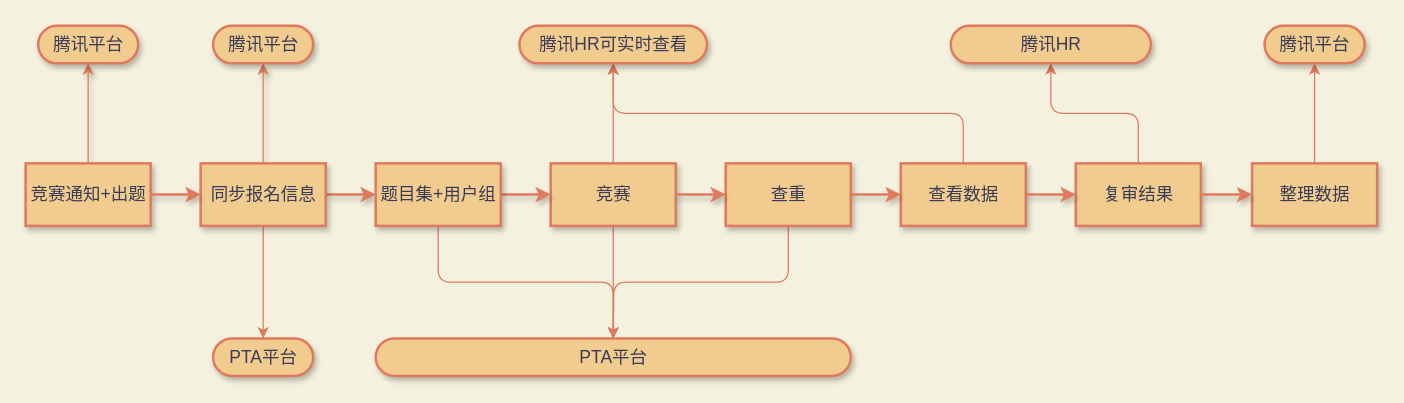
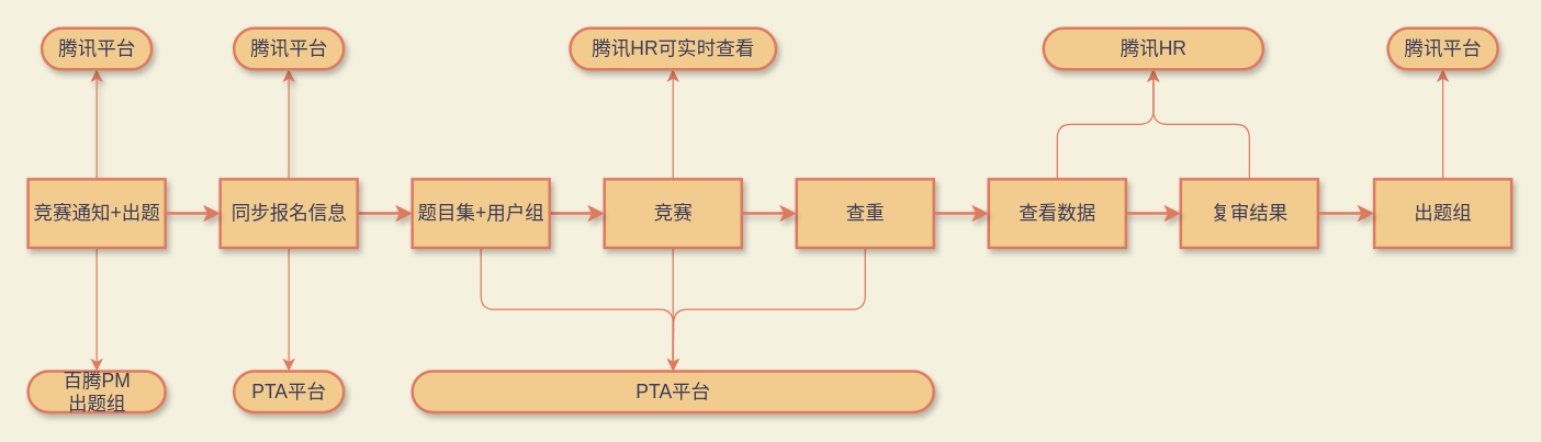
  <mxCell id="0" />
  <mxCell id="1" parent="0" />
  <mxCell id="2" style="edgeStyle=orthogonalEdgeStyle;curved=0;rounded=1;sketch=0;orthogonalLoop=1;jettySize=auto;html=1;exitX=0.5;exitY=0;exitDx=0;exitDy=0;shadow=1;fontFamily=Helvetica;fontSize=14;fontColor=#393C56;strokeColor=#E07A5F;strokeWidth=1;fillColor=#F2CC8F;labelBackgroundColor=#F4F1DE;" edge="1" parent="1" source="4" target="28"><mxGeometry relative="1" as="geometry" /></mxCell>
+ <mxCell id="3" style="edgeStyle=orthogonalEdgeStyle;curved=0;rounded=1;sketch=0;orthogonalLoop=1;jettySize=auto;html=1;exitX=0.5;exitY=1;exitDx=0;exitDy=0;entryX=0.5;entryY=0.5;entryDx=0;entryDy=-15;entryPerimeter=0;fontColor=#393C56;strokeColor=#E07A5F;strokeWidth=1;fillColor=#F2CC8F;" edge="1" parent="1" source="4" target="30"><mxGeometry relative="1" as="geometry" /></mxCell>
  <mxCell id="4" value="&lt;font style=&quot;vertical-align: inherit; font-size: 14px;&quot;&gt;&lt;font style=&quot;vertical-align: inherit; font-size: 14px;&quot;&gt;竞赛通知+出题&lt;/font&gt;&lt;/font&gt;" style="html=1;dashed=0;whitespace=wrap;fillColor=#F2CC8F;strokeColor=#E07A5F;strokeWidth=2;shadow=1;fontFamily=Helvetica;fontStyle=0;fontSize=14;fontColor=#393C56;" vertex="1" parent="1"><mxGeometry x="20" y="130" width="100" height="50" as="geometry" /></mxCell>
  <mxCell id="5" style="edgeStyle=orthogonalEdgeStyle;curved=0;rounded=1;sketch=0;orthogonalLoop=1;jettySize=auto;html=1;exitX=1;exitY=0.5;exitDx=0;exitDy=0;entryX=0;entryY=0.5;entryDx=0;entryDy=0;fontColor=#393C56;strokeColor=#E07A5F;fillColor=#F2CC8F;strokeWidth=2;shadow=1;fontFamily=Helvetica;fontStyle=0;fontSize=14;labelBackgroundColor=#F4F1DE;" edge="1" parent="1" source="8" target="15"><mxGeometry relative="1" as="geometry" /></mxCell>
  <mxCell id="6" style="edgeStyle=orthogonalEdgeStyle;curved=0;rounded=1;sketch=0;orthogonalLoop=1;jettySize=auto;html=1;exitX=0.5;exitY=0;exitDx=0;exitDy=0;entryX=0.5;entryY=0.5;entryDx=0;entryDy=15;entryPerimeter=0;shadow=1;fontFamily=Helvetica;fontSize=14;fontColor=#393C56;strokeColor=#E07A5F;strokeWidth=1;fillColor=#F2CC8F;labelBackgroundColor=#F4F1DE;" edge="1" parent="1" source="8" target="29"><mxGeometry relative="1" as="geometry" /></mxCell>
  <mxCell id="7" style="edgeStyle=orthogonalEdgeStyle;curved=0;rounded=1;sketch=0;orthogonalLoop=1;jettySize=auto;html=1;exitX=0.5;exitY=1;exitDx=0;exitDy=0;fontColor=#393C56;strokeColor=#E07A5F;strokeWidth=1;fillColor=#F2CC8F;" edge="1" parent="1" source="8" target="31"><mxGeometry relative="1" as="geometry" /></mxCell>
  <mxCell id="8" value="&lt;font style=&quot;vertical-align: inherit; font-size: 14px;&quot;&gt;&lt;font style=&quot;vertical-align: inherit; font-size: 14px;&quot;&gt;&lt;font style=&quot;vertical-align: inherit; font-size: 14px;&quot;&gt;&lt;font style=&quot;vertical-align: inherit; font-size: 14px;&quot;&gt;同步报名信息&lt;/font&gt;&lt;/font&gt;&lt;/font&gt;&lt;/font&gt;" style="html=1;dashed=0;whitespace=wrap;fillColor=#F2CC8F;strokeColor=#E07A5F;strokeWidth=2;shadow=1;fontFamily=Helvetica;fontStyle=0;fontSize=14;fontColor=#393C56;" vertex="1" parent="1"><mxGeometry x="160" y="130" width="100" height="50" as="geometry" /></mxCell>
  <mxCell id="9" style="edgeStyle=orthogonalEdgeStyle;rounded=0;orthogonalLoop=1;jettySize=auto;html=1;exitX=1;exitY=0.5;exitDx=0;exitDy=0;entryX=0;entryY=0.5;entryDx=0;entryDy=0;strokeColor=#E07A5F;fontColor=#393C56;fillColor=#F2CC8F;strokeWidth=2;shadow=1;fontFamily=Helvetica;fontStyle=0;fontSize=14;labelBackgroundColor=#F4F1DE;" edge="1" parent="1" source="4" target="8"><mxGeometry x="250" y="190" as="geometry" /></mxCell>
  <mxCell id="10" style="edgeStyle=orthogonalEdgeStyle;curved=0;rounded=1;sketch=0;orthogonalLoop=1;jettySize=auto;html=1;exitX=0.5;exitY=0;exitDx=0;exitDy=0;entryX=0.5;entryY=0.5;entryDx=0;entryDy=15;entryPerimeter=0;fontColor=#393C56;strokeColor=#E07A5F;fillColor=#F2CC8F;" edge="1" parent="1" source="12" target="33"><mxGeometry relative="1" as="geometry" /></mxCell>
  <mxCell id="11" style="edgeStyle=orthogonalEdgeStyle;curved=0;rounded=1;sketch=0;orthogonalLoop=1;jettySize=auto;html=1;exitX=0.5;exitY=1;exitDx=0;exitDy=0;fontColor=#393C56;strokeColor=#E07A5F;strokeWidth=1;fillColor=#F2CC8F;" edge="1" parent="1" source="12"><mxGeometry relative="1" as="geometry"><mxPoint x="490" y="280" as="targetPoint" /></mxGeometry></mxCell>
  <mxCell id="12" value="&lt;font style=&quot;vertical-align: inherit; font-size: 14px;&quot;&gt;&lt;font style=&quot;vertical-align: inherit; font-size: 14px;&quot;&gt;&lt;font style=&quot;vertical-align: inherit; font-size: 14px;&quot;&gt;&lt;font style=&quot;vertical-align: inherit; font-size: 14px;&quot;&gt;竞赛&lt;/font&gt;&lt;/font&gt;&lt;/font&gt;&lt;/font&gt;" style="html=1;dashed=0;whitespace=wrap;fillColor=#F2CC8F;strokeColor=#E07A5F;strokeWidth=2;shadow=1;fontFamily=Helvetica;fontStyle=0;fontSize=14;fontColor=#393C56;" vertex="1" parent="1"><mxGeometry x="440" y="130" width="100" height="50" as="geometry" /></mxCell>
  <mxCell id="13" style="edgeStyle=orthogonalEdgeStyle;rounded=0;orthogonalLoop=1;jettySize=auto;html=1;exitX=1;exitY=0.5;exitDx=0;exitDy=0;entryX=0;entryY=0.5;entryDx=0;entryDy=0;strokeColor=#E07A5F;fontColor=#393C56;fillColor=#F2CC8F;strokeWidth=2;shadow=1;fontFamily=Helvetica;fontStyle=0;fontSize=14;labelBackgroundColor=#F4F1DE;" edge="1" parent="1" source="15" target="12"><mxGeometry x="250" y="190" as="geometry" /></mxCell>
  <mxCell id="14" style="edgeStyle=orthogonalEdgeStyle;curved=0;rounded=1;sketch=0;orthogonalLoop=1;jettySize=auto;html=1;exitX=0.5;exitY=1;exitDx=0;exitDy=0;fontColor=#393C56;strokeColor=#E07A5F;strokeWidth=1;fillColor=#F2CC8F;" edge="1" parent="1" source="15" target="32"><mxGeometry relative="1" as="geometry" /></mxCell>
  <mxCell id="15" value="&lt;font style=&quot;vertical-align: inherit; font-size: 14px;&quot;&gt;&lt;font style=&quot;vertical-align: inherit; font-size: 14px;&quot;&gt;&lt;font style=&quot;vertical-align: inherit; font-size: 14px;&quot;&gt;&lt;font style=&quot;vertical-align: inherit; font-size: 14px;&quot;&gt;题目集+用户组&lt;/font&gt;&lt;/font&gt;&lt;/font&gt;&lt;/font&gt;" style="html=1;dashed=0;whitespace=wrap;fillColor=#F2CC8F;strokeColor=#E07A5F;strokeWidth=2;shadow=1;fontFamily=Helvetica;fontStyle=0;fontSize=14;fontColor=#393C56;" vertex="1" parent="1"><mxGeometry x="300" y="130" width="100" height="50" as="geometry" /></mxCell>
  <mxCell id="16" style="edgeStyle=orthogonalEdgeStyle;curved=0;rounded=1;sketch=0;orthogonalLoop=1;jettySize=auto;html=1;exitX=0.5;exitY=1;exitDx=0;exitDy=0;fontColor=#393C56;strokeColor=#E07A5F;strokeWidth=1;fillColor=#F2CC8F;" edge="1" parent="1" source="17"><mxGeometry relative="1" as="geometry"><mxPoint x="490" y="270" as="targetPoint" /></mxGeometry></mxCell>
  <mxCell id="17" value="&lt;font style=&quot;vertical-align: inherit; font-size: 14px;&quot;&gt;&lt;font style=&quot;vertical-align: inherit; font-size: 14px;&quot;&gt;&lt;font style=&quot;vertical-align: inherit; font-size: 14px;&quot;&gt;&lt;font style=&quot;vertical-align: inherit; font-size: 14px;&quot;&gt;查重&lt;/font&gt;&lt;/font&gt;&lt;/font&gt;&lt;/font&gt;" style="html=1;dashed=0;whitespace=wrap;fillColor=#F2CC8F;strokeColor=#E07A5F;strokeWidth=2;shadow=1;fontFamily=Helvetica;fontStyle=0;fontSize=14;fontColor=#393C56;" vertex="1" parent="1"><mxGeometry x="580" y="130" width="100" height="50" as="geometry" /></mxCell>
  <mxCell id="18" style="edgeStyle=orthogonalEdgeStyle;rounded=0;orthogonalLoop=1;jettySize=auto;html=1;exitX=1;exitY=0.5;exitDx=0;exitDy=0;entryX=0;entryY=0.5;entryDx=0;entryDy=0;strokeColor=#E07A5F;fontColor=#393C56;fillColor=#F2CC8F;strokeWidth=2;shadow=1;fontFamily=Helvetica;fontStyle=0;fontSize=14;labelBackgroundColor=#F4F1DE;" edge="1" parent="1" source="12" target="17"><mxGeometry x="250" y="190" as="geometry" /></mxCell>
- <mxCell id="19" style="edgeStyle=orthogonalEdgeStyle;curved=0;rounded=1;sketch=0;orthogonalLoop=1;jettySize=auto;html=1;exitX=0.5;exitY=0;exitDx=0;exitDy=0;fontColor=#393C56;strokeColor=#E07A5F;strokeWidth=1;fillColor=#F2CC8F;" edge="1" parent="1" source="20" target="33"><mxGeometry relative="1" as="geometry" /></mxCell>
+ <mxCell id="19" style="edgeStyle=orthogonalEdgeStyle;curved=0;rounded=1;sketch=0;orthogonalLoop=1;jettySize=auto;html=1;exitX=0.5;exitY=0;exitDx=0;exitDy=0;entryX=0.5;entryY=0.5;entryDx=0;entryDy=15;entryPerimeter=0;fontColor=#393C56;strokeColor=#E07A5F;strokeWidth=1;fillColor=#F2CC8F;" edge="1" parent="1" source="20" target="34"><mxGeometry relative="1" as="geometry" /></mxCell>
  <mxCell id="20" value="&lt;font style=&quot;vertical-align: inherit; font-size: 14px;&quot;&gt;&lt;font style=&quot;vertical-align: inherit; font-size: 14px;&quot;&gt;&lt;font style=&quot;vertical-align: inherit; font-size: 14px;&quot;&gt;&lt;font style=&quot;vertical-align: inherit; font-size: 14px;&quot;&gt;查看数据&lt;/font&gt;&lt;/font&gt;&lt;/font&gt;&lt;/font&gt;" style="html=1;dashed=0;whitespace=wrap;fillColor=#F2CC8F;strokeColor=#E07A5F;strokeWidth=2;shadow=1;fontFamily=Helvetica;fontStyle=0;fontSize=14;fontColor=#393C56;" vertex="1" parent="1"><mxGeometry x="720" y="130" width="100" height="50" as="geometry" /></mxCell>
  <mxCell id="21" style="edgeStyle=orthogonalEdgeStyle;rounded=0;orthogonalLoop=1;jettySize=auto;html=1;exitX=1;exitY=0.5;exitDx=0;exitDy=0;entryX=0;entryY=0.5;entryDx=0;entryDy=0;strokeColor=#E07A5F;fontColor=#393C56;fillColor=#F2CC8F;strokeWidth=2;shadow=1;fontFamily=Helvetica;fontStyle=0;fontSize=14;labelBackgroundColor=#F4F1DE;" edge="1" parent="1" source="17" target="20"><mxGeometry x="250" y="190" as="geometry" /></mxCell>
  <mxCell id="22" style="edgeStyle=orthogonalEdgeStyle;curved=0;rounded=1;sketch=0;orthogonalLoop=1;jettySize=auto;html=1;exitX=0.5;exitY=0;exitDx=0;exitDy=0;entryX=0.5;entryY=0.5;entryDx=0;entryDy=15;entryPerimeter=0;fontColor=#393C56;strokeColor=#E07A5F;strokeWidth=1;fillColor=#F2CC8F;" edge="1" parent="1" source="23" target="34"><mxGeometry relative="1" as="geometry" /></mxCell>
  <mxCell id="23" value="&lt;font style=&quot;vertical-align: inherit; font-size: 14px;&quot;&gt;&lt;font style=&quot;vertical-align: inherit; font-size: 14px;&quot;&gt;&lt;font style=&quot;vertical-align: inherit; font-size: 14px;&quot;&gt;&lt;font style=&quot;vertical-align: inherit; font-size: 14px;&quot;&gt;复审结果&lt;/font&gt;&lt;/font&gt;&lt;/font&gt;&lt;/font&gt;" style="html=1;dashed=0;whitespace=wrap;fillColor=#F2CC8F;strokeColor=#E07A5F;strokeWidth=2;shadow=1;fontFamily=Helvetica;fontStyle=0;fontSize=14;fontColor=#393C56;" vertex="1" parent="1"><mxGeometry x="860" y="130" width="100" height="50" as="geometry" /></mxCell>
  <mxCell id="24" style="edgeStyle=orthogonalEdgeStyle;rounded=0;orthogonalLoop=1;jettySize=auto;html=1;exitX=1;exitY=0.5;exitDx=0;exitDy=0;entryX=0;entryY=0.5;entryDx=0;entryDy=0;strokeColor=#E07A5F;fontColor=#393C56;fillColor=#F2CC8F;strokeWidth=2;shadow=1;fontFamily=Helvetica;fontStyle=0;fontSize=14;labelBackgroundColor=#F4F1DE;" edge="1" parent="1" source="20" target="23"><mxGeometry x="250" y="190" as="geometry" /></mxCell>
  <mxCell id="25" style="edgeStyle=orthogonalEdgeStyle;curved=0;rounded=1;sketch=0;orthogonalLoop=1;jettySize=auto;html=1;exitX=0.5;exitY=0;exitDx=0;exitDy=0;entryX=0.5;entryY=0.5;entryDx=0;entryDy=15;entryPerimeter=0;fontColor=#393C56;strokeColor=#E07A5F;strokeWidth=1;fillColor=#F2CC8F;" edge="1" parent="1" source="26" target="35"><mxGeometry relative="1" as="geometry" /></mxCell>
- <mxCell id="26" value="&lt;font style=&quot;vertical-align: inherit; font-size: 14px;&quot;&gt;&lt;font style=&quot;vertical-align: inherit; font-size: 14px;&quot;&gt;&lt;font style=&quot;vertical-align: inherit; font-size: 14px;&quot;&gt;&lt;font style=&quot;vertical-align: inherit; font-size: 14px;&quot;&gt;整理数据&lt;/font&gt;&lt;/font&gt;&lt;/font&gt;&lt;/font&gt;" style="html=1;dashed=0;whitespace=wrap;fillColor=#F2CC8F;strokeColor=#E07A5F;strokeWidth=2;shadow=1;fontFamily=Helvetica;fontStyle=0;fontSize=14;fontColor=#393C56;" vertex="1" parent="1"><mxGeometry x="1001" y="130" width="100" height="50" as="geometry" /></mxCell>
+ <mxCell id="26" value="&lt;font style=&quot;vertical-align: inherit; font-size: 14px;&quot;&gt;&lt;font style=&quot;vertical-align: inherit; font-size: 14px;&quot;&gt;&lt;font style=&quot;vertical-align: inherit; font-size: 14px;&quot;&gt;&lt;font style=&quot;vertical-align: inherit; font-size: 14px;&quot;&gt;出题组&lt;/font&gt;&lt;/font&gt;&lt;/font&gt;&lt;/font&gt;" style="html=1;dashed=0;whitespace=wrap;fillColor=#F2CC8F;strokeColor=#E07A5F;strokeWidth=2;shadow=1;fontFamily=Helvetica;fontStyle=0;fontSize=14;fontColor=#393C56;" vertex="1" parent="1"><mxGeometry x="1001" y="130" width="100" height="50" as="geometry" /></mxCell>
  <mxCell id="27" style="edgeStyle=orthogonalEdgeStyle;rounded=0;orthogonalLoop=1;jettySize=auto;html=1;exitX=1;exitY=0.5;exitDx=0;exitDy=0;strokeColor=#E07A5F;fontColor=#393C56;fillColor=#F2CC8F;strokeWidth=2;shadow=1;fontFamily=Helvetica;fontStyle=0;fontSize=14;labelBackgroundColor=#F4F1DE;" edge="1" parent="1" source="23" target="26"><mxGeometry x="250" y="190" as="geometry" /></mxCell>
  <mxCell id="28" value="腾讯平台" style="html=1;dashed=0;whitespace=wrap;shape=mxgraph.dfd.start;rounded=0;shadow=1;sketch=0;fontFamily=Helvetica;fontSize=14;fontColor=#393C56;strokeColor=#E07A5F;strokeWidth=2;fillColor=#F2CC8F;" vertex="1" parent="1"><mxGeometry x="30" y="20" width="80" height="30" as="geometry" /></mxCell>
  <mxCell id="29" value="腾讯平台" style="html=1;dashed=0;whitespace=wrap;shape=mxgraph.dfd.start;rounded=0;shadow=1;sketch=0;fontFamily=Helvetica;fontSize=14;fontColor=#393C56;strokeColor=#E07A5F;strokeWidth=2;fillColor=#F2CC8F;" vertex="1" parent="1"><mxGeometry x="170" y="20" width="80" height="30" as="geometry" /></mxCell>
+ <mxCell id="30" value="百腾PM&lt;br&gt;出题组" style="html=1;dashed=0;whitespace=wrap;shape=mxgraph.dfd.start;rounded=0;shadow=1;sketch=0;fontFamily=Helvetica;fontSize=14;fontColor=#393C56;strokeColor=#E07A5F;strokeWidth=2;fillColor=#F2CC8F;" vertex="1" parent="1"><mxGeometry x="20" y="270" width="100" height="30" as="geometry" /></mxCell>
  <mxCell id="31" value="PTA平台" style="html=1;dashed=0;whitespace=wrap;shape=mxgraph.dfd.start;rounded=0;shadow=1;sketch=0;fontFamily=Helvetica;fontSize=14;fontColor=#393C56;strokeColor=#E07A5F;strokeWidth=2;fillColor=#F2CC8F;" vertex="1" parent="1"><mxGeometry x="170" y="270" width="80" height="30" as="geometry" /></mxCell>
  <mxCell id="32" value="PTA平台" style="html=1;dashed=0;whitespace=wrap;shape=mxgraph.dfd.start;rounded=0;shadow=1;sketch=0;fontFamily=Helvetica;fontSize=14;fontColor=#393C56;strokeColor=#E07A5F;strokeWidth=2;fillColor=#F2CC8F;" vertex="1" parent="1"><mxGeometry x="300" y="270" width="380" height="30" as="geometry" /></mxCell>
  <mxCell id="33" value="腾讯HR可实时查看" style="html=1;dashed=0;whitespace=wrap;shape=mxgraph.dfd.start;rounded=0;shadow=1;sketch=0;fontFamily=Helvetica;fontSize=14;fontColor=#393C56;strokeColor=#E07A5F;strokeWidth=2;fillColor=#F2CC8F;" vertex="1" parent="1"><mxGeometry x="415" y="20" width="150" height="30" as="geometry" /></mxCell>
  <mxCell id="34" value="腾讯HR" style="html=1;dashed=0;whitespace=wrap;shape=mxgraph.dfd.start;rounded=0;shadow=1;sketch=0;fontFamily=Helvetica;fontSize=14;fontColor=#393C56;strokeColor=#E07A5F;strokeWidth=2;fillColor=#F2CC8F;" vertex="1" parent="1"><mxGeometry x="760" y="20" width="160" height="30" as="geometry" /></mxCell>
  <mxCell id="35" value="腾讯平台" style="html=1;dashed=0;whitespace=wrap;shape=mxgraph.dfd.start;rounded=0;shadow=1;sketch=0;fontFamily=Helvetica;fontSize=14;fontColor=#393C56;strokeColor=#E07A5F;strokeWidth=2;fillColor=#F2CC8F;" vertex="1" parent="1"><mxGeometry x="1011" y="20" width="80" height="30" as="geometry" /></mxCell>
